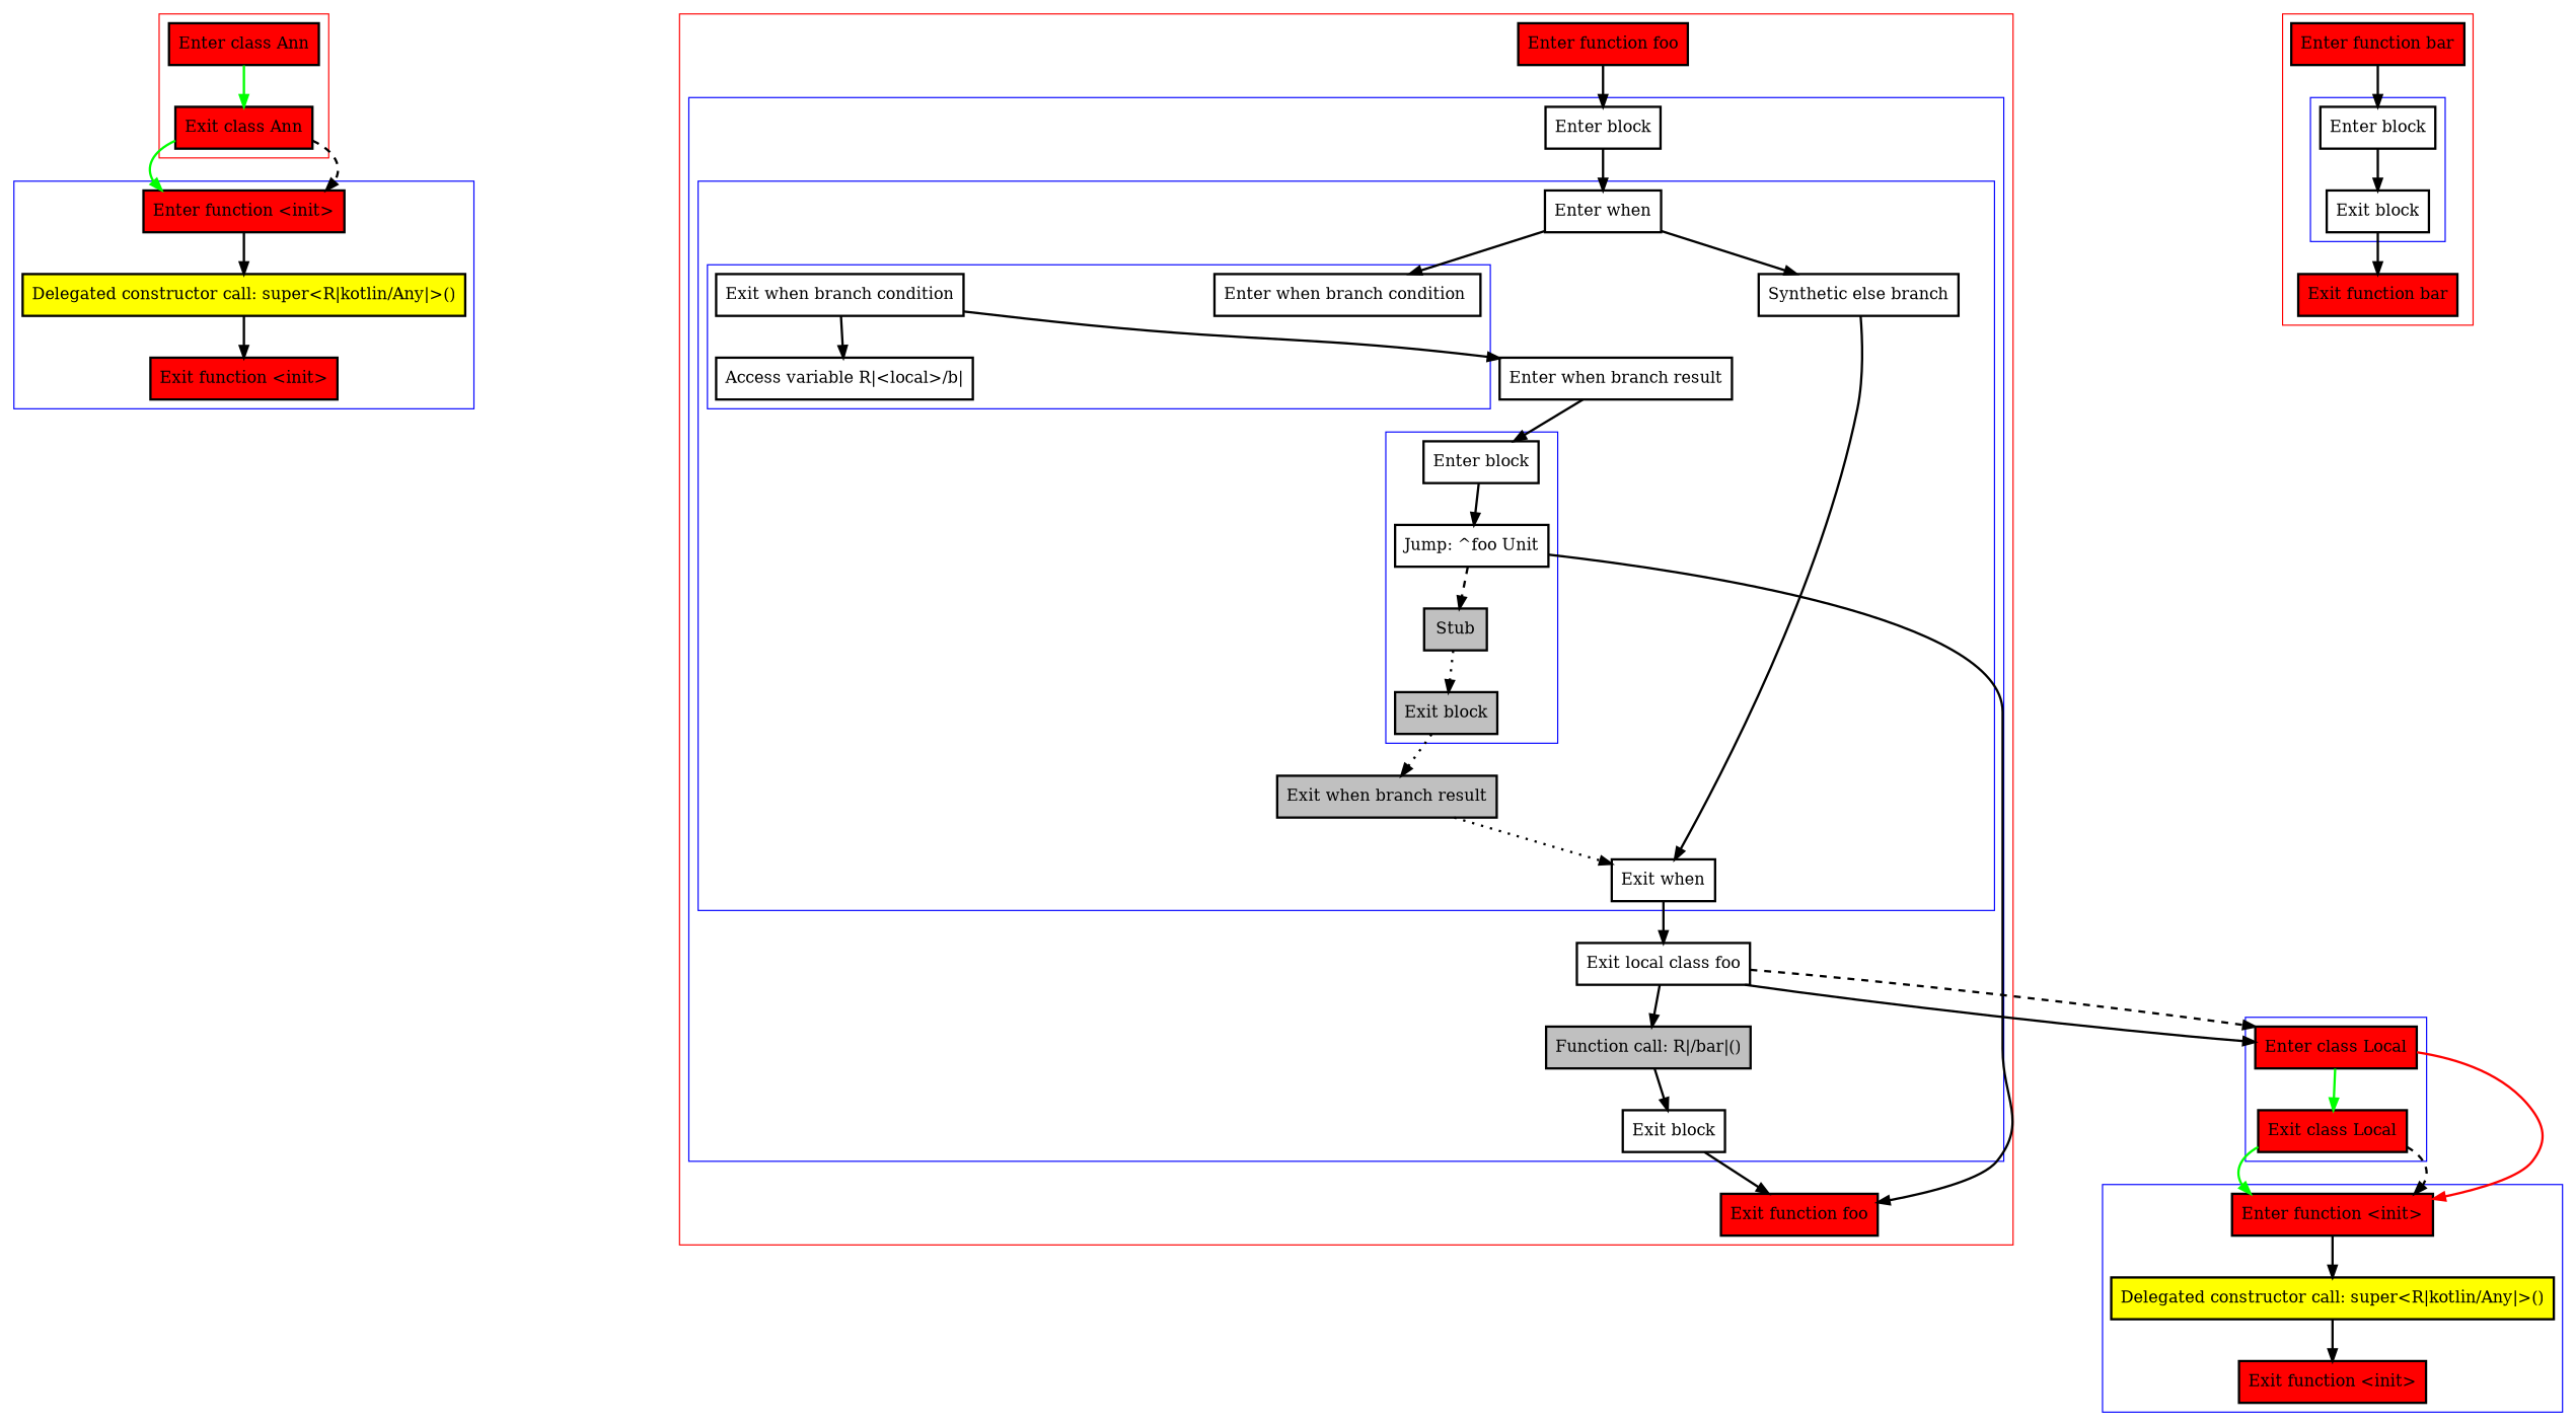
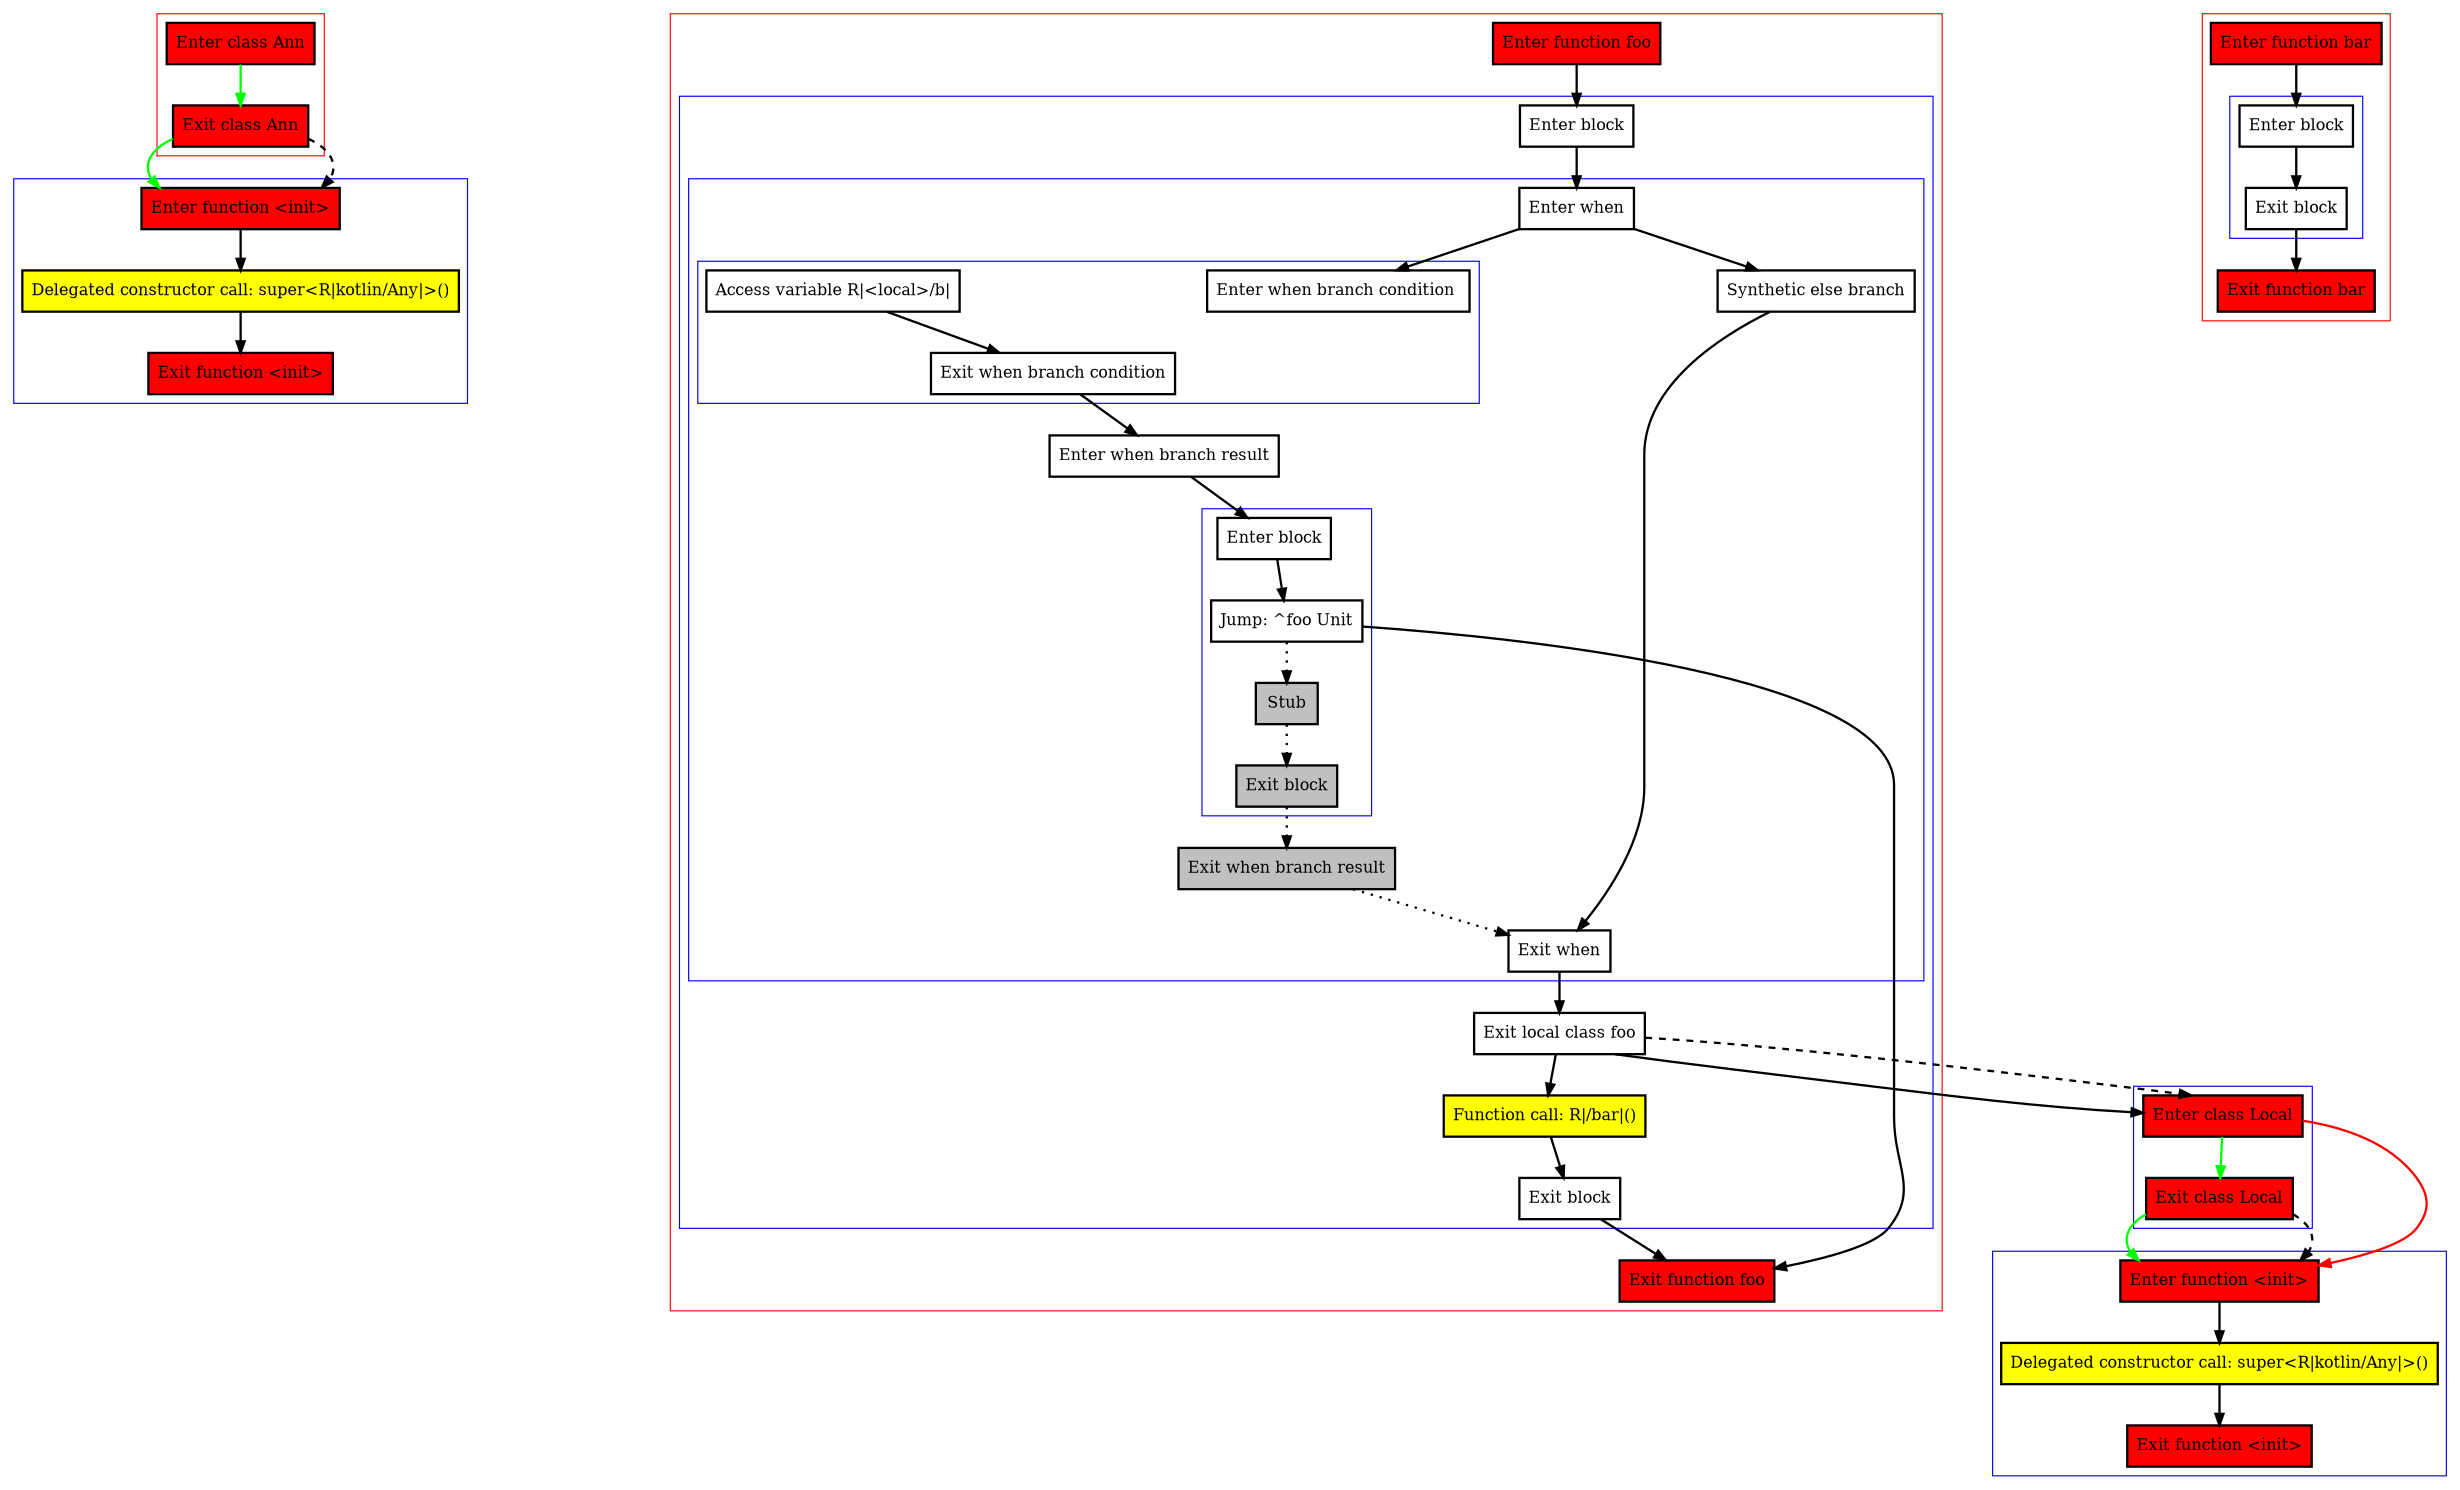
  digraph {
    fontname="DejaVu Serif"
    nodesep=3
    node [fontname="DejaVu Serif" penwidth=2 shape=box style=filled]
    edge [fontname="DejaVu Serif" penwidth=2]
    n1 [fillcolor=red label="Enter class Ann"]
    n2 [fillcolor=red label="Exit class Ann"]
    n3 [fillcolor=red label="Enter function <init>"]
    n4 [fillcolor=yellow label="Delegated constructor call: super<R|kotlin/Any|>()"]
    n5 [fillcolor=red label="Exit function <init>"]
    n6 [label="Enter when branch condition " style=""]
    n7 [label="Access variable R|<local>/b|" style=""]
    n8 [label="Exit when branch condition" style=""]
    n9 [label="Enter block" style=""]
    n10 [label="Jump: ^foo Unit" style=""]
    n11 [fillcolor=gray label=Stub]
    n12 [fillcolor=gray label="Exit block"]
    n13 [label="Enter when" style=""]
    n14 [label="Synthetic else branch" style=""]
    n15 [label="Enter when branch result" style=""]
    n16 [fillcolor=gray label="Exit when branch result"]
    n17 [label="Exit when" style=""]
    n18 [label="Enter block" style=""]
    n19 [label="Exit local class foo" style=""]
-   n20 [fillcolor=gray label="Function call: R|/bar|()"]
+   n20 [fillcolor=yellow label="Function call: R|/bar|()"]
    n21 [label="Exit block" style=""]
    n22 [fillcolor=red label="Enter function foo"]
    n23 [fillcolor=red label="Exit function foo"]
    n24 [fillcolor=red label="Enter class Local"]
    n25 [fillcolor=red label="Exit class Local"]
    n26 [fillcolor=red label="Enter function <init>"]
    n27 [fillcolor=yellow label="Delegated constructor call: super<R|kotlin/Any|>()"]
    n28 [fillcolor=red label="Exit function <init>"]
    n29 [label="Enter block" style=""]
    n30 [label="Exit block" style=""]
    n31 [fillcolor=red label="Enter function bar"]
    n32 [fillcolor=red label="Exit function bar"]
    subgraph cluster_1 {
      color=red
      n1
      n2
    }
    subgraph cluster_2 {
      color=blue
      n3
      n4
      n5
    }
    subgraph cluster_3 {
      color=red
      n22
      n23
      subgraph cluster_4 {
        color=blue
        n18
        n19
        n20
        n21
        subgraph cluster_5 {
          color=blue
          n13
          n14
          n15
          n16
          n17
          subgraph cluster_6 {
            color=blue
            n6
            n7
            n8
          }
          subgraph cluster_7 {
            color=blue
            n9
            n10
            n11
            n12
          }
        }
      }
    }
    subgraph cluster_8 {
      color=blue
      n24
      n25
    }
    subgraph cluster_9 {
      color=blue
      n26
      n27
      n28
    }
    subgraph cluster_10 {
      color=red
      n31
      n32
      subgraph cluster_11 {
        color=blue
        n29
        n30
      }
    }
    n1 -> n2 [color=green]
    n2 -> n3 [color=green]
    n2 -> n3 [style=dashed]
    n3 -> n4
    n4 -> n5
-   n8 -> n7
+   n7 -> n8
    n8 -> n15
    n9 -> n10
-   n10 -> n11 [style=dashed]
+   n10 -> n11 [style=dotted]
    n10 -> n23
    n11 -> n12 [style=dotted]
    n12 -> n16 [style=dotted]
    n13 -> n6
    n13 -> n14
    n14 -> n17
    n15 -> n9
    n16 -> n17 [style=dotted]
    n17 -> n19
    n18 -> n13
    n19 -> n20
    n19 -> n24
    n19 -> n24 [style=dashed]
    n20 -> n21
    n21 -> n23
    n22 -> n18
    n24 -> n25 [color=green]
    n24 -> n26 [color=red]
    n25 -> n26 [color=green]
    n25 -> n26 [style=dashed]
    n26 -> n27
    n27 -> n28
    n29 -> n30
    n30 -> n32
    n31 -> n29
  }
